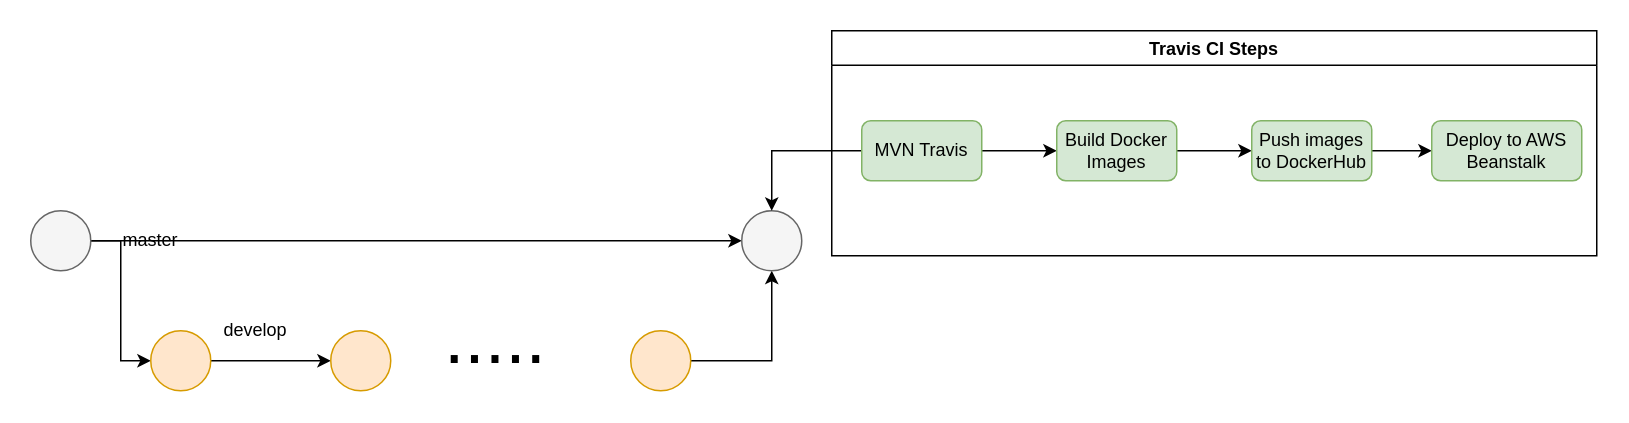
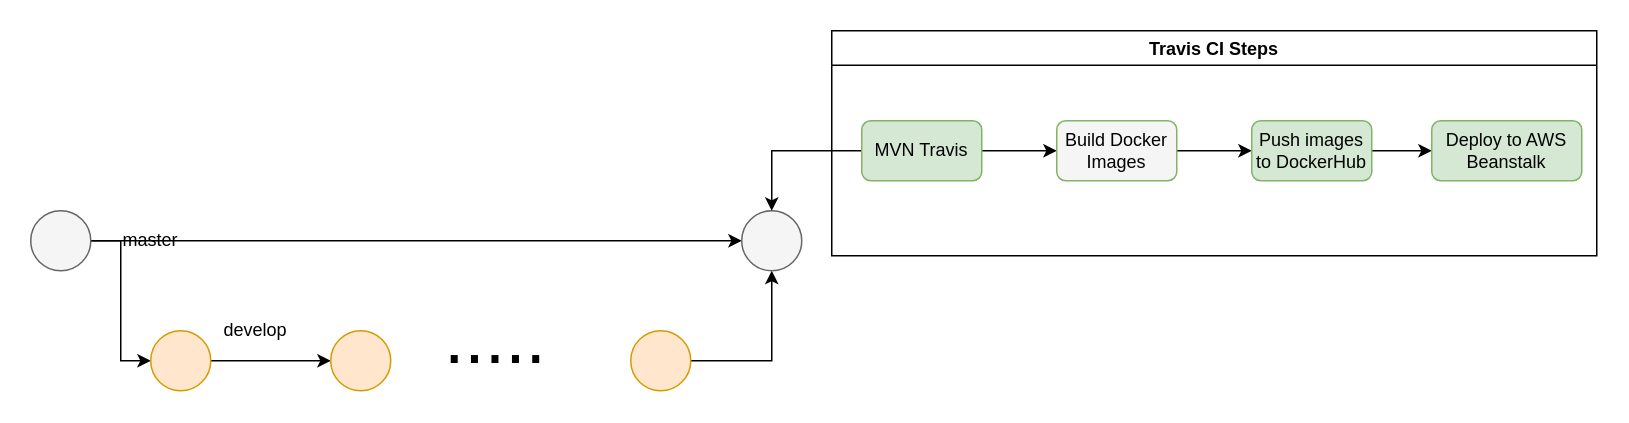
  <mxCell id="0" />
  <mxCell id="1" parent="0" />
  <mxCell id="2" style="edgeStyle=orthogonalEdgeStyle;rounded=0;orthogonalLoop=1;jettySize=auto;html=1;entryX=0;entryY=0.5;entryDx=0;entryDy=0;fontSize=49;" edge="1" parent="1" source="4" target="6"><mxGeometry relative="1" as="geometry" /></mxCell>
  <mxCell id="3" style="edgeStyle=orthogonalEdgeStyle;rounded=0;orthogonalLoop=1;jettySize=auto;html=1;entryX=0;entryY=0.5;entryDx=0;entryDy=0;fontSize=49;" edge="1" parent="1" source="4" target="11"><mxGeometry relative="1" as="geometry" /></mxCell>
  <mxCell id="4" value="" style="ellipse;whiteSpace=wrap;html=1;aspect=fixed;fillColor=#f5f5f5;strokeColor=#666666;fontColor=#333333;" vertex="1" parent="1"><mxGeometry x="20" y="140" width="40" height="40" as="geometry" /></mxCell>
  <mxCell id="5" style="edgeStyle=orthogonalEdgeStyle;rounded=0;orthogonalLoop=1;jettySize=auto;html=1;fontSize=49;" edge="1" parent="1" source="6" target="7"><mxGeometry relative="1" as="geometry" /></mxCell>
  <mxCell id="6" value="" style="ellipse;whiteSpace=wrap;html=1;aspect=fixed;fillColor=#ffe6cc;strokeColor=#d79b00;" vertex="1" parent="1"><mxGeometry x="100" y="220" width="40" height="40" as="geometry" /></mxCell>
  <mxCell id="7" value="" style="ellipse;whiteSpace=wrap;html=1;aspect=fixed;fillColor=#ffe6cc;strokeColor=#d79b00;" vertex="1" parent="1"><mxGeometry x="220" y="220" width="40" height="40" as="geometry" /></mxCell>
  <mxCell id="8" style="edgeStyle=orthogonalEdgeStyle;rounded=0;orthogonalLoop=1;jettySize=auto;html=1;entryX=0.5;entryY=1;entryDx=0;entryDy=0;fontSize=49;" edge="1" parent="1" source="9" target="11"><mxGeometry relative="1" as="geometry" /></mxCell>
  <mxCell id="9" value="" style="ellipse;whiteSpace=wrap;html=1;aspect=fixed;fillColor=#ffe6cc;strokeColor=#d79b00;" vertex="1" parent="1"><mxGeometry x="420" y="220" width="40" height="40" as="geometry" /></mxCell>
  <mxCell id="10" value="....." style="text;html=1;strokeColor=none;fillColor=none;align=center;verticalAlign=middle;whiteSpace=wrap;rounded=0;strokeWidth=5;fontSize=49;" vertex="1" parent="1"><mxGeometry x="270" y="215" width="120" height="20" as="geometry" /></mxCell>
  <mxCell id="11" value="" style="ellipse;whiteSpace=wrap;html=1;aspect=fixed;fillColor=#f5f5f5;strokeColor=#666666;fontColor=#333333;" vertex="1" parent="1"><mxGeometry x="494" y="140" width="40" height="40" as="geometry" /></mxCell>
  <mxCell id="12" value="master" style="text;html=1;strokeColor=none;fillColor=none;align=center;verticalAlign=middle;whiteSpace=wrap;rounded=0;fontSize=12;" vertex="1" parent="1"><mxGeometry x="80" y="150" width="40" height="20" as="geometry" /></mxCell>
  <mxCell id="13" value="develop" style="text;html=1;strokeColor=none;fillColor=none;align=center;verticalAlign=middle;whiteSpace=wrap;rounded=0;fontSize=12;" vertex="1" parent="1"><mxGeometry x="150" y="210" width="40" height="20" as="geometry" /></mxCell>
  <mxCell id="14" style="edgeStyle=orthogonalEdgeStyle;rounded=0;orthogonalLoop=1;jettySize=auto;html=1;entryX=0.5;entryY=0;entryDx=0;entryDy=0;fontSize=12;" edge="1" parent="1" source="16" target="11"><mxGeometry relative="1" as="geometry" /></mxCell>
  <mxCell id="15" style="edgeStyle=orthogonalEdgeStyle;rounded=0;orthogonalLoop=1;jettySize=auto;html=1;entryX=0;entryY=0.5;entryDx=0;entryDy=0;fontSize=12;" edge="1" parent="1" source="16" target="18"><mxGeometry relative="1" as="geometry" /></mxCell>
  <mxCell id="16" value="MVN Travis" style="rounded=1;whiteSpace=wrap;html=1;strokeWidth=1;fontSize=12;fillColor=#d5e8d4;strokeColor=#82b366;" vertex="1" parent="1"><mxGeometry x="574" y="80" width="80" height="40" as="geometry" /></mxCell>
  <mxCell id="17" style="edgeStyle=orthogonalEdgeStyle;rounded=0;orthogonalLoop=1;jettySize=auto;html=1;entryX=0;entryY=0.5;entryDx=0;entryDy=0;fontSize=12;" edge="1" parent="1" source="18" target="20"><mxGeometry relative="1" as="geometry" /></mxCell>
- <mxCell id="18" value="Build Docker Images" style="rounded=1;whiteSpace=wrap;html=1;strokeWidth=1;fontSize=12;fillColor=#d5e8d4;strokeColor=#82b366;" vertex="1" parent="1"><mxGeometry x="704" y="80" width="80" height="40" as="geometry" /></mxCell>
+ <mxCell id="18" value="Build Docker Images" style="rounded=1;whiteSpace=wrap;html=1;strokeWidth=1;fontSize=12;fillColor=#f5f5f5;strokeColor=#82b366;" vertex="1" parent="1"><mxGeometry x="704" y="80" width="80" height="40" as="geometry" /></mxCell>
  <mxCell id="19" style="edgeStyle=orthogonalEdgeStyle;rounded=0;orthogonalLoop=1;jettySize=auto;html=1;entryX=0;entryY=0.5;entryDx=0;entryDy=0;fontSize=12;" edge="1" parent="1" source="20" target="21"><mxGeometry relative="1" as="geometry" /></mxCell>
  <mxCell id="20" value="Push images to DockerHub" style="rounded=1;whiteSpace=wrap;html=1;strokeWidth=1;fontSize=12;fillColor=#d5e8d4;strokeColor=#82b366;" vertex="1" parent="1"><mxGeometry x="834" y="80" width="80" height="40" as="geometry" /></mxCell>
  <mxCell id="21" value="Deploy to AWS Beanstalk" style="rounded=1;whiteSpace=wrap;html=1;strokeWidth=1;fontSize=12;fillColor=#d5e8d4;strokeColor=#82b366;" vertex="1" parent="1"><mxGeometry x="954" y="80" width="100" height="40" as="geometry" /></mxCell>
  <mxCell id="22" value="Travis CI Steps" style="swimlane;strokeWidth=1;fontSize=12;" vertex="1" parent="1"><mxGeometry x="554" y="20" width="510" height="150" as="geometry" /></mxCell>
